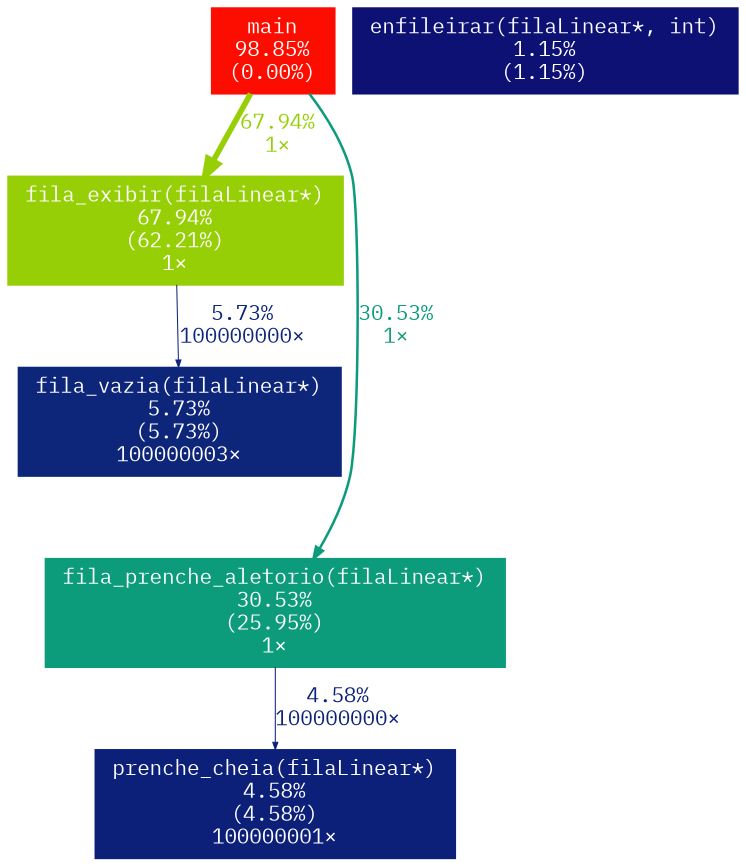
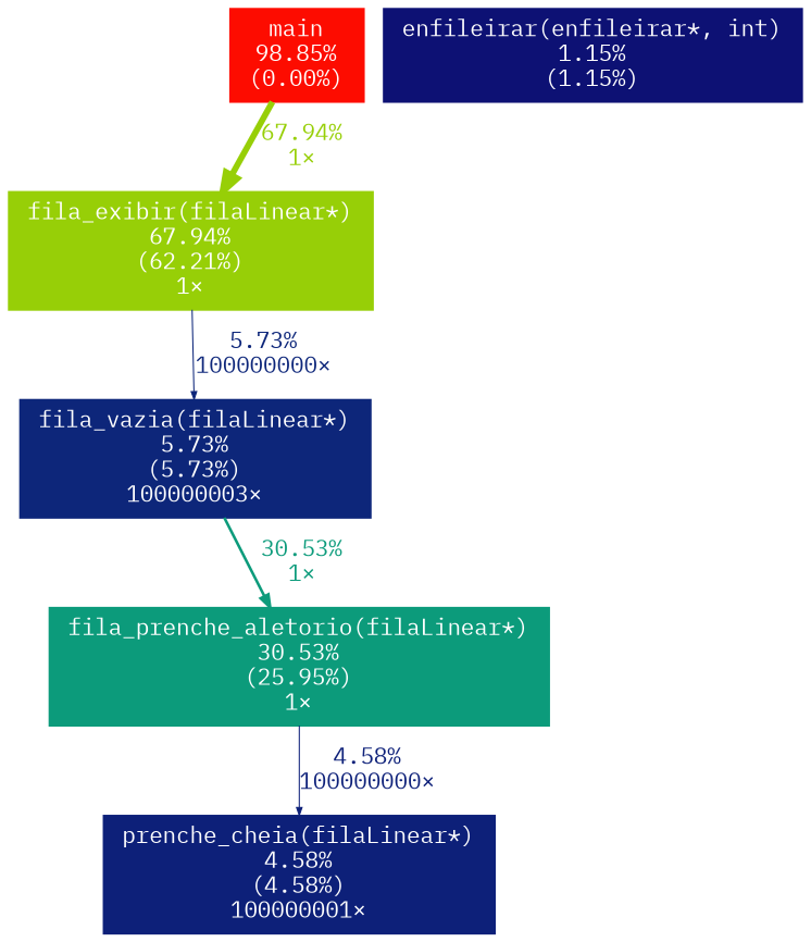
  digraph {
    fontname="IBM Plex Mono"
    nodesep=0.125
    ranksep=0.25
    node [fontcolor="#ffffff" fontname="IBM Plex Mono" fontsize=10.00 shape=box style=filled]
    edge [arrowsize=0.35 fontname="IBM Plex Mono" fontsize=10.00 labeldistance=0.50 penwidth=0.50]
    n1 [color="#fd0c00" height=0 label="main\n98.85%\n(0.00%)" width=0]
    n2 [color="#97cf07" height=0 label="fila_exibir(filaLinear*)\n67.94%\n(62.21%)\n1×" width=0]
    n3 [color="#0c9b7b" height=0 label="fila_prenche_aletorio(filaLinear*)\n30.53%\n(25.95%)\n1×" width=0]
    n4 [color="#0d267a" height=0 label="fila_vazia(filaLinear*)\n5.73%\n(5.73%)\n100000003×" width=0]
    n5 [color="#0d2079" height=0 label="prenche_cheia(filaLinear*)\n4.58%\n(4.58%)\n100000001×" width=0]
-   n6 [color="#0d1174" height=0 label="enfileirar(filaLinear*, int)\n1.15%\n(1.15%)" width=0]
+   n6 [color="#0d1174" height=0 label="enfileirar(enfileirar*, int)\n1.15%\n(1.15%)" width=0]
    n1 -> n2 [arrowsize=0.82 color="#97cf07" fontcolor="#97cf07" label="67.94%\n1×" labeldistance=2.72 penwidth=2.72]
-   n1 -> n3 [arrowsize=0.55 color="#0c9b7b" fontcolor="#0c9b7b" label="30.53%\n1×" labeldistance=1.22 penwidth=1.22]
+   n4 -> n3 [arrowsize=0.55 color="#0c9b7b" fontcolor="#0c9b7b" label="30.53%\n1×" labeldistance=1.22 penwidth=1.22]
    n2 -> n4 [color="#0d267a" fontcolor="#0d267a" label="5.73%\n100000000×"]
    n3 -> n5 [color="#0d2079" fontcolor="#0d2079" label="4.58%\n100000000×"]
  }
